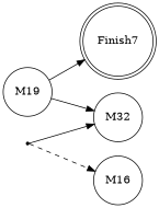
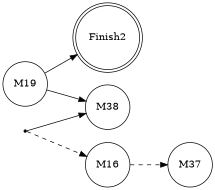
  digraph {
    rankdir=LR
    node [shape=circle]
    edge [style=solid]
-   Finish2 [shape=doublecircle label=Finish7]
+   Finish2 [shape=doublecircle]
    Start1 [shape=point]
    M16
-   M38 [label=M32]
+   M38
+   M37
    M19
    Start1 -> M16 [style=dashed]
    Start1 -> M38
+   M16 -> M37 [style=dashed]
    M19 -> Finish2
    M19 -> M38
  }
